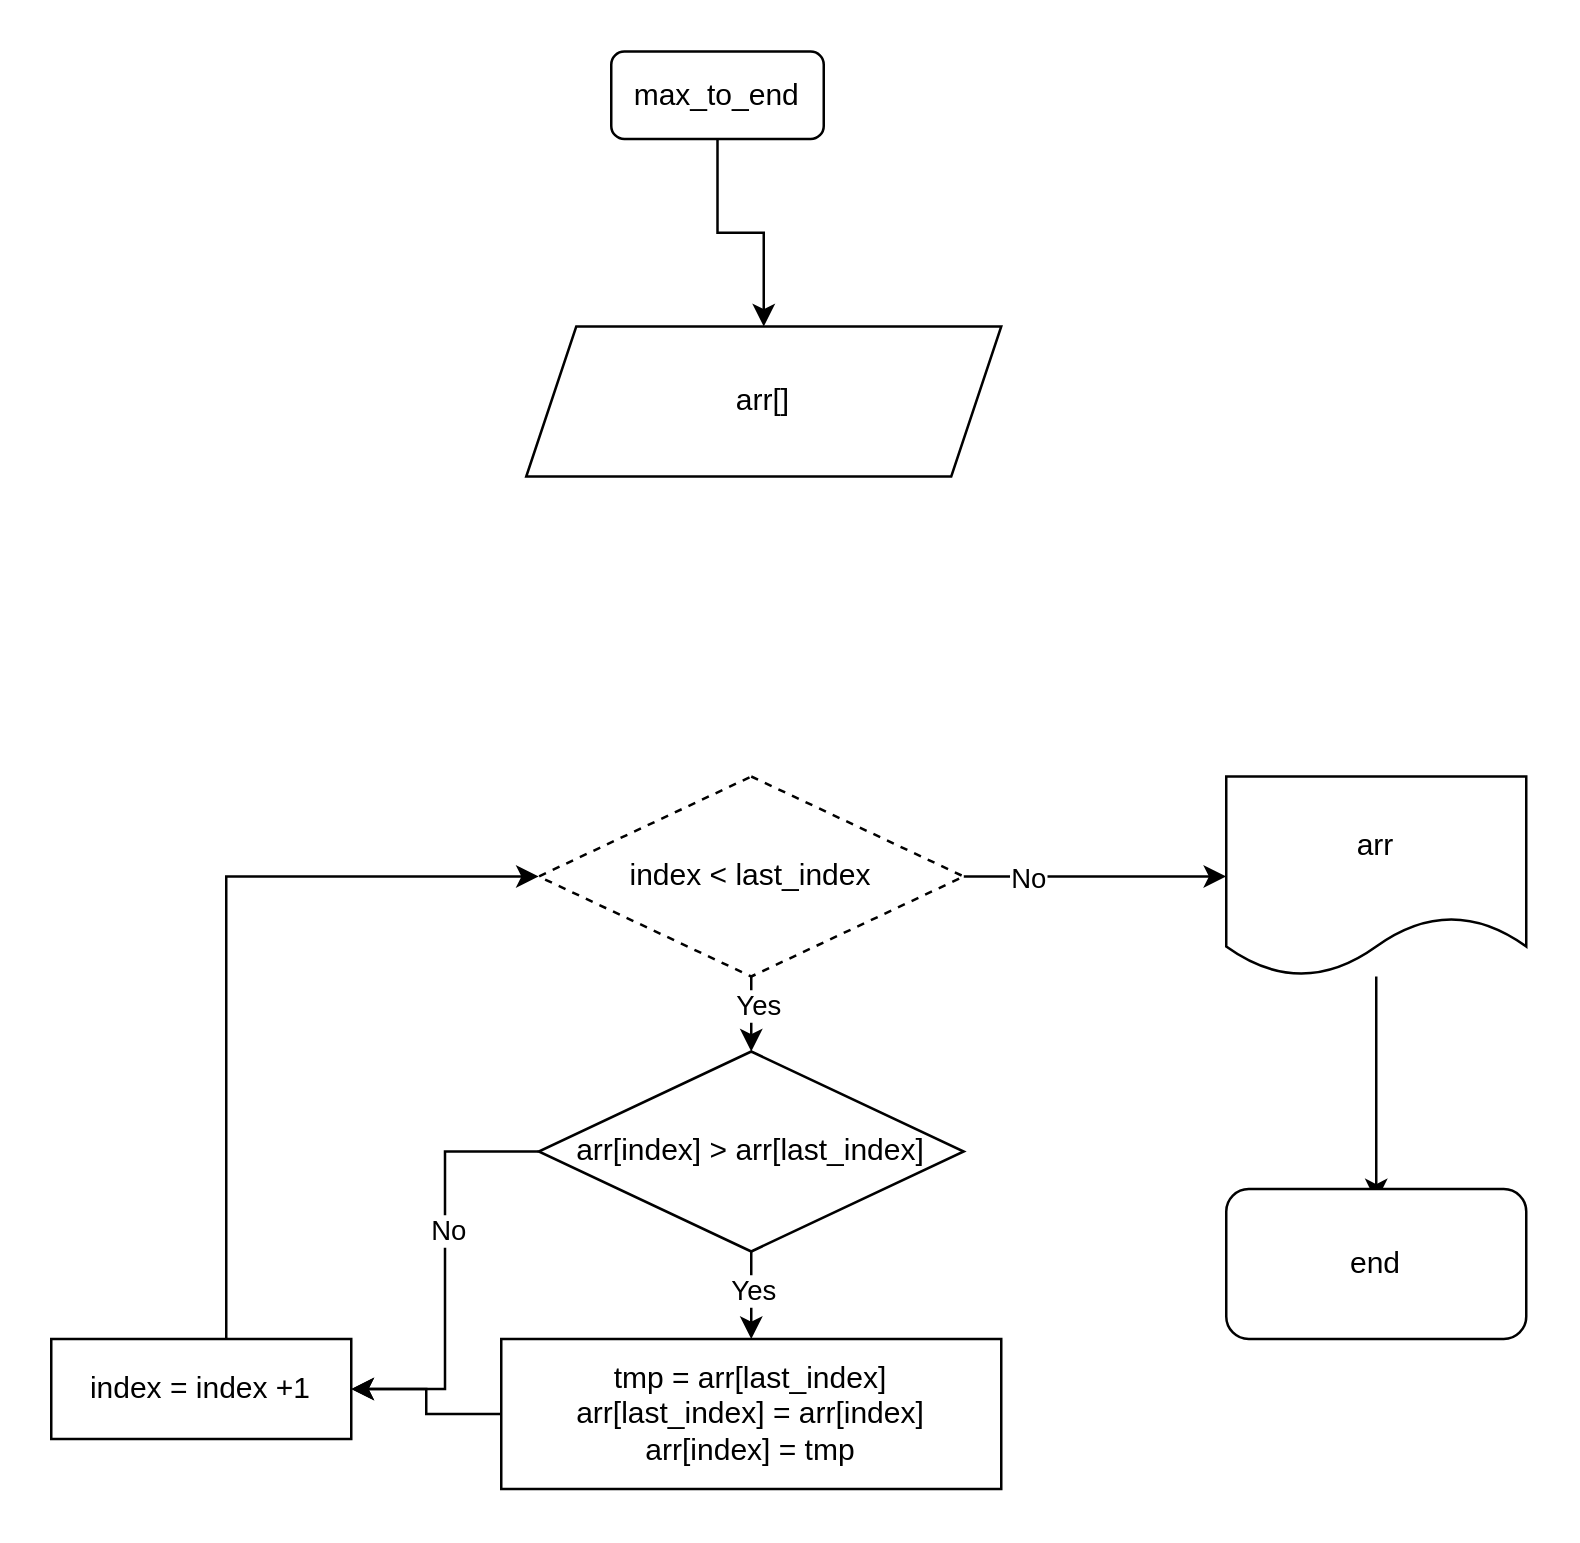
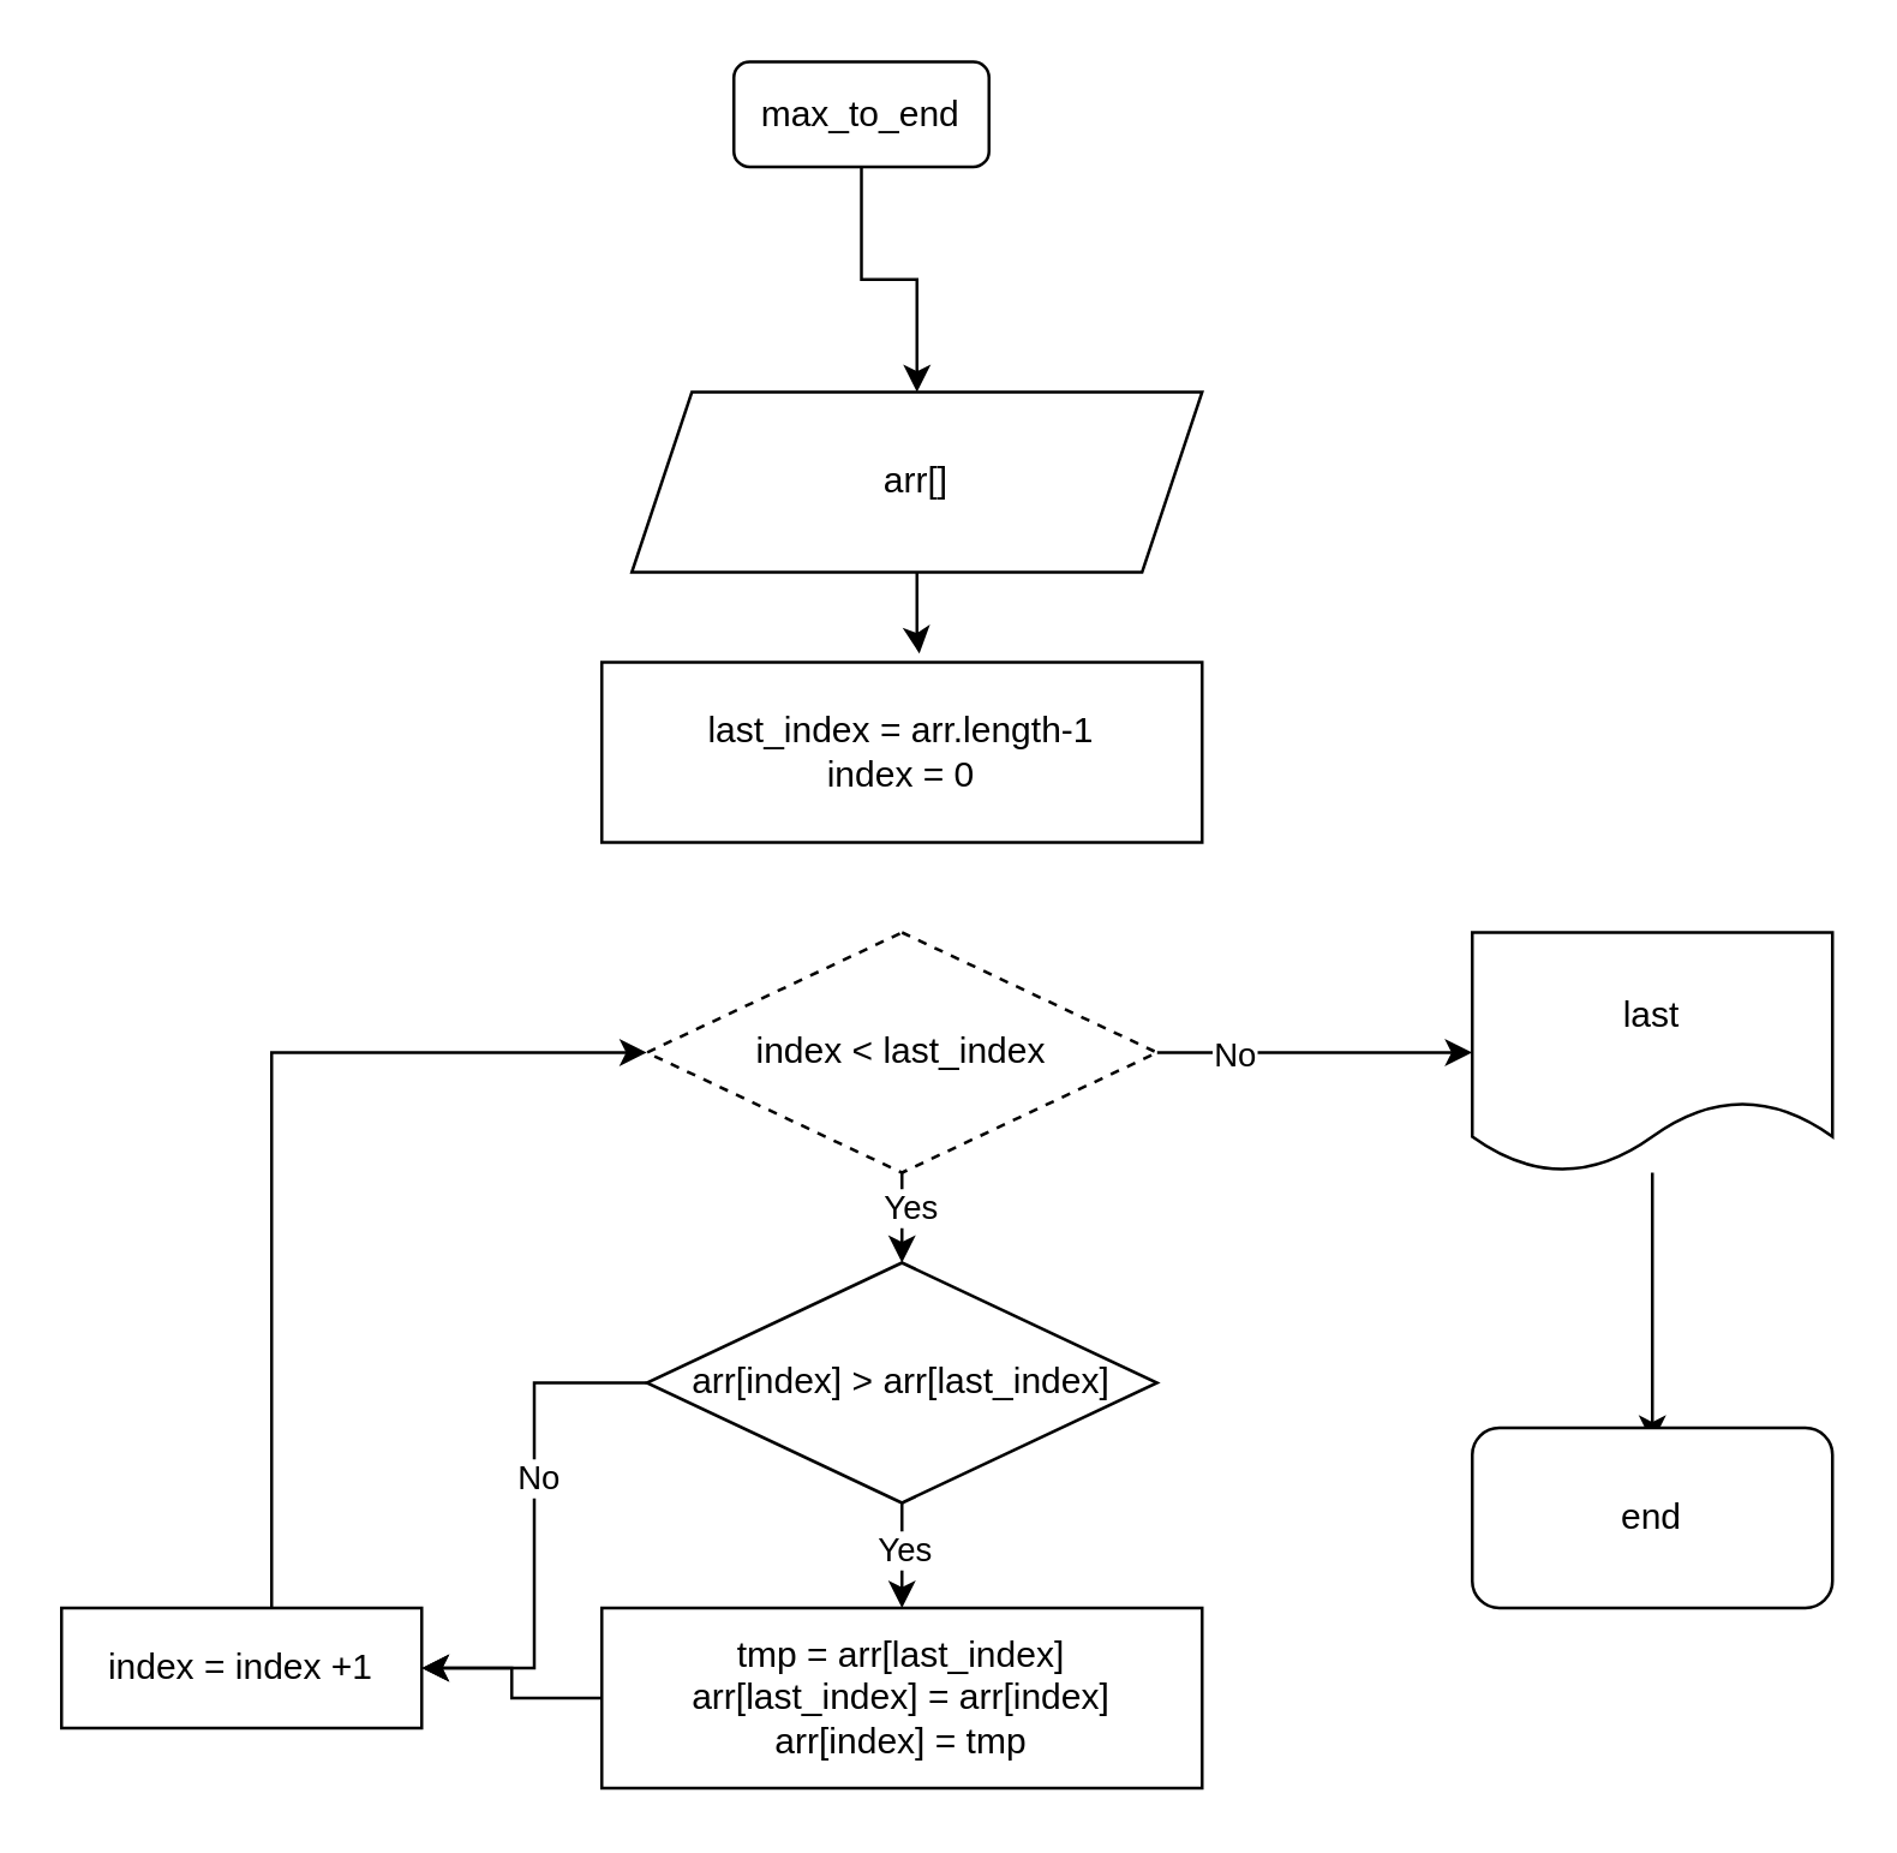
  <mxCell id="0" />
  <mxCell id="1" parent="0" />
  <mxCell id="2" value="" style="edgeStyle=orthogonalEdgeStyle;rounded=0;orthogonalLoop=1;jettySize=auto;html=1;" edge="1" parent="1" source="3" target="5"><mxGeometry relative="1" as="geometry" /></mxCell>
  <mxCell id="3" value="max_to_end" style="rounded=1;whiteSpace=wrap;html=1;" vertex="1" parent="1"><mxGeometry x="244" y="20" width="85" height="35" as="geometry" /></mxCell>
+ <mxCell id="4" style="edgeStyle=orthogonalEdgeStyle;rounded=0;orthogonalLoop=1;jettySize=auto;html=1;entryX=0.529;entryY=-0.048;entryDx=0;entryDy=0;entryPerimeter=0;" edge="1" parent="1" source="5" target="6"><mxGeometry relative="1" as="geometry" /></mxCell>
  <mxCell id="5" value="arr[]" style="shape=parallelogram;perimeter=parallelogramPerimeter;whiteSpace=wrap;html=1;fixedSize=1;" vertex="1" parent="1"><mxGeometry x="210" y="130" width="190" height="60" as="geometry" /></mxCell>
+ <mxCell id="6" value="last_index = arr.length-1&lt;br&gt;index = 0" style="rounded=0;whiteSpace=wrap;html=1;" vertex="1" parent="1"><mxGeometry x="200" y="220" width="200" height="60" as="geometry" /></mxCell>
  <mxCell id="7" style="edgeStyle=orthogonalEdgeStyle;rounded=0;orthogonalLoop=1;jettySize=auto;html=1;entryX=0.5;entryY=0;entryDx=0;entryDy=0;" edge="1" parent="1" source="11" target="16"><mxGeometry relative="1" as="geometry" /></mxCell>
  <mxCell id="8" value="Yes" style="edgeLabel;html=1;align=center;verticalAlign=middle;resizable=0;points=[];" vertex="1" connectable="0" parent="7"><mxGeometry x="0.251" y="2" relative="1" as="geometry"><mxPoint as="offset" /></mxGeometry></mxCell>
  <mxCell id="9" style="edgeStyle=orthogonalEdgeStyle;rounded=0;orthogonalLoop=1;jettySize=auto;html=1;entryX=0;entryY=0.5;entryDx=0;entryDy=0;" edge="1" parent="1" source="11" target="22"><mxGeometry relative="1" as="geometry" /></mxCell>
  <mxCell id="10" value="No" style="edgeLabel;html=1;align=center;verticalAlign=middle;resizable=0;points=[];" vertex="1" connectable="0" parent="9"><mxGeometry x="-0.526" relative="1" as="geometry"><mxPoint as="offset" /></mxGeometry></mxCell>
  <mxCell id="11" value="index &amp;lt; last_index" style="rhombus;whiteSpace=wrap;html=1;dashed=1;" vertex="1" parent="1"><mxGeometry x="215" y="310" width="170" height="80" as="geometry" /></mxCell>
  <mxCell id="12" style="edgeStyle=orthogonalEdgeStyle;rounded=0;orthogonalLoop=1;jettySize=auto;html=1;entryX=0.5;entryY=0;entryDx=0;entryDy=0;" edge="1" parent="1" source="16" target="18"><mxGeometry relative="1" as="geometry" /></mxCell>
  <mxCell id="13" value="Yes" style="edgeLabel;html=1;align=center;verticalAlign=middle;resizable=0;points=[];" vertex="1" connectable="0" parent="12"><mxGeometry x="0.113" relative="1" as="geometry"><mxPoint as="offset" /></mxGeometry></mxCell>
  <mxCell id="14" style="edgeStyle=orthogonalEdgeStyle;rounded=0;orthogonalLoop=1;jettySize=auto;html=1;entryX=1;entryY=0.5;entryDx=0;entryDy=0;" edge="1" parent="1" source="16" target="20"><mxGeometry relative="1" as="geometry" /></mxCell>
  <mxCell id="15" value="No" style="edgeLabel;html=1;align=center;verticalAlign=middle;resizable=0;points=[];" vertex="1" connectable="0" parent="14"><mxGeometry x="-0.185" y="1" relative="1" as="geometry"><mxPoint as="offset" /></mxGeometry></mxCell>
  <mxCell id="16" value="arr[index] &amp;gt; arr[last_index]" style="rhombus;whiteSpace=wrap;html=1;" vertex="1" parent="1"><mxGeometry x="215" y="420" width="170" height="80" as="geometry" /></mxCell>
  <mxCell id="17" style="edgeStyle=orthogonalEdgeStyle;rounded=0;orthogonalLoop=1;jettySize=auto;html=1;entryX=1;entryY=0.5;entryDx=0;entryDy=0;" edge="1" parent="1" source="18" target="20"><mxGeometry relative="1" as="geometry" /></mxCell>
  <mxCell id="18" value="tmp = arr[last_index]&lt;br&gt;arr[last_index] = arr[index]&lt;br&gt;arr[index] = tmp" style="rounded=0;whiteSpace=wrap;html=1;" vertex="1" parent="1"><mxGeometry x="200" y="535" width="200" height="60" as="geometry" /></mxCell>
  <mxCell id="19" style="edgeStyle=orthogonalEdgeStyle;rounded=0;orthogonalLoop=1;jettySize=auto;html=1;entryX=0;entryY=0.5;entryDx=0;entryDy=0;" edge="1" parent="1" source="20" target="11"><mxGeometry relative="1" as="geometry"><Array as="points"><mxPoint x="90" y="350" /></Array></mxGeometry></mxCell>
  <mxCell id="20" value="index = index +1" style="rounded=0;whiteSpace=wrap;html=1;" vertex="1" parent="1"><mxGeometry x="20" y="535" width="120" height="40" as="geometry" /></mxCell>
  <mxCell id="21" style="edgeStyle=orthogonalEdgeStyle;rounded=0;orthogonalLoop=1;jettySize=auto;html=1;entryX=0.5;entryY=0.083;entryDx=0;entryDy=0;entryPerimeter=0;" edge="1" parent="1" source="22" target="23"><mxGeometry relative="1" as="geometry" /></mxCell>
- <mxCell id="22" value="arr" style="shape=document;whiteSpace=wrap;html=1;boundedLbl=1;" vertex="1" parent="1"><mxGeometry x="490" y="310" width="120" height="80" as="geometry" /></mxCell>
+ <mxCell id="22" value="last" style="shape=document;whiteSpace=wrap;html=1;boundedLbl=1;" vertex="1" parent="1"><mxGeometry x="490" y="310" width="120" height="80" as="geometry" /></mxCell>
  <mxCell id="23" value="end" style="rounded=1;whiteSpace=wrap;html=1;" vertex="1" parent="1"><mxGeometry x="490" y="475" width="120" height="60" as="geometry" /></mxCell>
